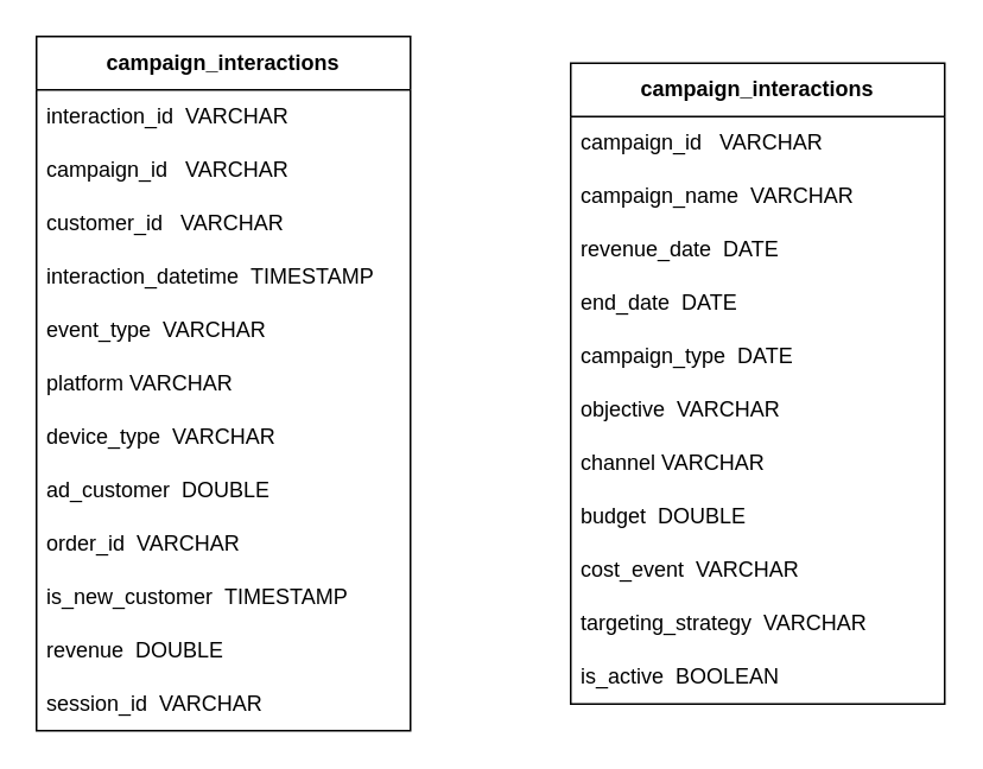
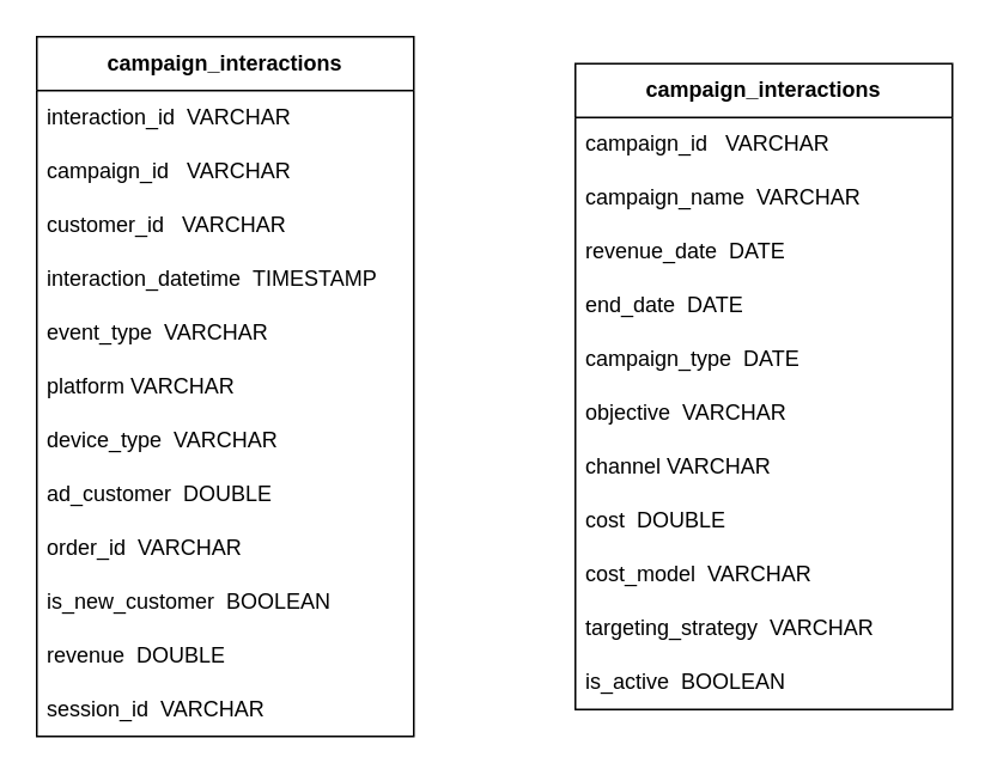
  <mxCell id="0" />
  <mxCell id="1" parent="0" />
  <mxCell id="2" value="&lt;span style=&quot;font-weight: 700;&quot;&gt;campaign_interactions&lt;/span&gt;" style="swimlane;fontStyle=0;childLayout=stackLayout;horizontal=1;startSize=30;horizontalStack=0;resizeParent=1;resizeParentMax=0;resizeLast=0;collapsible=1;marginBottom=0;whiteSpace=wrap;html=1;" vertex="1" parent="1"><mxGeometry x="20" y="20" width="210" height="390" as="geometry" /></mxCell>
  <mxCell id="3" value="interaction_id&amp;nbsp;&amp;nbsp;VARCHAR" style="text;strokeColor=none;fillColor=none;align=left;verticalAlign=middle;spacingLeft=4;spacingRight=4;overflow=hidden;points=[[0,0.5],[1,0.5]];portConstraint=eastwest;rotatable=0;whiteSpace=wrap;html=1;" vertex="1" parent="2"><mxGeometry y="30" width="210" height="30" as="geometry" /></mxCell>
  <mxCell id="4" value="campaign_id&amp;nbsp; &amp;nbsp;VARCHAR" style="text;strokeColor=none;fillColor=none;align=left;verticalAlign=middle;spacingLeft=4;spacingRight=4;overflow=hidden;points=[[0,0.5],[1,0.5]];portConstraint=eastwest;rotatable=0;whiteSpace=wrap;html=1;" vertex="1" parent="2"><mxGeometry y="60" width="210" height="30" as="geometry" /></mxCell>
  <mxCell id="5" value="customer_id&amp;nbsp; &amp;nbsp;VARCHAR" style="text;strokeColor=none;fillColor=none;align=left;verticalAlign=middle;spacingLeft=4;spacingRight=4;overflow=hidden;points=[[0,0.5],[1,0.5]];portConstraint=eastwest;rotatable=0;whiteSpace=wrap;html=1;" vertex="1" parent="2"><mxGeometry y="90" width="210" height="30" as="geometry" /></mxCell>
  <mxCell id="6" value="interaction_datetime&amp;nbsp;&amp;nbsp;TIMESTAMP" style="text;strokeColor=none;fillColor=none;align=left;verticalAlign=middle;spacingLeft=4;spacingRight=4;overflow=hidden;points=[[0,0.5],[1,0.5]];portConstraint=eastwest;rotatable=0;whiteSpace=wrap;html=1;" vertex="1" parent="2"><mxGeometry y="120" width="210" height="30" as="geometry" /></mxCell>
  <mxCell id="7" value="event_type&amp;nbsp; VARCHAR" style="text;strokeColor=none;fillColor=none;align=left;verticalAlign=middle;spacingLeft=4;spacingRight=4;overflow=hidden;points=[[0,0.5],[1,0.5]];portConstraint=eastwest;rotatable=0;whiteSpace=wrap;html=1;" vertex="1" parent="2"><mxGeometry y="150" width="210" height="30" as="geometry" /></mxCell>
  <mxCell id="8" value="platform&amp;nbsp;VARCHAR" style="text;strokeColor=none;fillColor=none;align=left;verticalAlign=middle;spacingLeft=4;spacingRight=4;overflow=hidden;points=[[0,0.5],[1,0.5]];portConstraint=eastwest;rotatable=0;whiteSpace=wrap;html=1;" vertex="1" parent="2"><mxGeometry y="180" width="210" height="30" as="geometry" /></mxCell>
  <mxCell id="9" value="device_type&amp;nbsp; VARCHAR" style="text;strokeColor=none;fillColor=none;align=left;verticalAlign=middle;spacingLeft=4;spacingRight=4;overflow=hidden;points=[[0,0.5],[1,0.5]];portConstraint=eastwest;rotatable=0;whiteSpace=wrap;html=1;" vertex="1" parent="2"><mxGeometry y="210" width="210" height="30" as="geometry" /></mxCell>
  <mxCell id="10" value="ad_customer&amp;nbsp;&amp;nbsp;DOUBLE" style="text;strokeColor=none;fillColor=none;align=left;verticalAlign=middle;spacingLeft=4;spacingRight=4;overflow=hidden;points=[[0,0.5],[1,0.5]];portConstraint=eastwest;rotatable=0;whiteSpace=wrap;html=1;" vertex="1" parent="2"><mxGeometry y="240" width="210" height="30" as="geometry" /></mxCell>
  <mxCell id="11" value="order_id&amp;nbsp; VARCHAR" style="text;strokeColor=none;fillColor=none;align=left;verticalAlign=middle;spacingLeft=4;spacingRight=4;overflow=hidden;points=[[0,0.5],[1,0.5]];portConstraint=eastwest;rotatable=0;whiteSpace=wrap;html=1;" vertex="1" parent="2"><mxGeometry y="270" width="210" height="30" as="geometry" /></mxCell>
- <mxCell id="12" value="is_new_customer&amp;nbsp;&amp;nbsp;TIMESTAMP" style="text;strokeColor=none;fillColor=none;align=left;verticalAlign=middle;spacingLeft=4;spacingRight=4;overflow=hidden;points=[[0,0.5],[1,0.5]];portConstraint=eastwest;rotatable=0;whiteSpace=wrap;html=1;" vertex="1" parent="2"><mxGeometry y="300" width="210" height="30" as="geometry" /></mxCell>
+ <mxCell id="12" value="is_new_customer&amp;nbsp;&amp;nbsp;BOOLEAN" style="text;strokeColor=none;fillColor=none;align=left;verticalAlign=middle;spacingLeft=4;spacingRight=4;overflow=hidden;points=[[0,0.5],[1,0.5]];portConstraint=eastwest;rotatable=0;whiteSpace=wrap;html=1;" vertex="1" parent="2"><mxGeometry y="300" width="210" height="30" as="geometry" /></mxCell>
  <mxCell id="13" value="revenue&amp;nbsp;&amp;nbsp;DOUBLE" style="text;strokeColor=none;fillColor=none;align=left;verticalAlign=middle;spacingLeft=4;spacingRight=4;overflow=hidden;points=[[0,0.5],[1,0.5]];portConstraint=eastwest;rotatable=0;whiteSpace=wrap;html=1;" vertex="1" parent="2"><mxGeometry y="330" width="210" height="30" as="geometry" /></mxCell>
  <mxCell id="14" value="session_id&amp;nbsp; VARCHAR" style="text;strokeColor=none;fillColor=none;align=left;verticalAlign=middle;spacingLeft=4;spacingRight=4;overflow=hidden;points=[[0,0.5],[1,0.5]];portConstraint=eastwest;rotatable=0;whiteSpace=wrap;html=1;" vertex="1" parent="2"><mxGeometry y="360" width="210" height="30" as="geometry" /></mxCell>
  <mxCell id="15" value="&lt;span style=&quot;font-weight: 700;&quot;&gt;campaign_interactions&lt;/span&gt;" style="swimlane;fontStyle=0;childLayout=stackLayout;horizontal=1;startSize=30;horizontalStack=0;resizeParent=1;resizeParentMax=0;resizeLast=0;collapsible=1;marginBottom=0;whiteSpace=wrap;html=1;" vertex="1" parent="1"><mxGeometry x="320" y="35" width="210" height="360" as="geometry" /></mxCell>
  <mxCell id="16" value="campaign_id&amp;nbsp; &amp;nbsp;VARCHAR" style="text;strokeColor=none;fillColor=none;align=left;verticalAlign=middle;spacingLeft=4;spacingRight=4;overflow=hidden;points=[[0,0.5],[1,0.5]];portConstraint=eastwest;rotatable=0;whiteSpace=wrap;html=1;" vertex="1" parent="15"><mxGeometry y="30" width="210" height="30" as="geometry" /></mxCell>
  <mxCell id="17" value="campaign_name&amp;nbsp; VARCHAR" style="text;strokeColor=none;fillColor=none;align=left;verticalAlign=middle;spacingLeft=4;spacingRight=4;overflow=hidden;points=[[0,0.5],[1,0.5]];portConstraint=eastwest;rotatable=0;whiteSpace=wrap;html=1;" vertex="1" parent="15"><mxGeometry y="60" width="210" height="30" as="geometry" /></mxCell>
  <mxCell id="18" value="revenue_date&amp;nbsp; DATE" style="text;strokeColor=none;fillColor=none;align=left;verticalAlign=middle;spacingLeft=4;spacingRight=4;overflow=hidden;points=[[0,0.5],[1,0.5]];portConstraint=eastwest;rotatable=0;whiteSpace=wrap;html=1;" vertex="1" parent="15"><mxGeometry y="90" width="210" height="30" as="geometry" /></mxCell>
  <mxCell id="19" value="end_date&amp;nbsp; DATE" style="text;strokeColor=none;fillColor=none;align=left;verticalAlign=middle;spacingLeft=4;spacingRight=4;overflow=hidden;points=[[0,0.5],[1,0.5]];portConstraint=eastwest;rotatable=0;whiteSpace=wrap;html=1;" vertex="1" parent="15"><mxGeometry y="120" width="210" height="30" as="geometry" /></mxCell>
  <mxCell id="20" value="campaign_type&amp;nbsp; DATE" style="text;strokeColor=none;fillColor=none;align=left;verticalAlign=middle;spacingLeft=4;spacingRight=4;overflow=hidden;points=[[0,0.5],[1,0.5]];portConstraint=eastwest;rotatable=0;whiteSpace=wrap;html=1;" vertex="1" parent="15"><mxGeometry y="150" width="210" height="30" as="geometry" /></mxCell>
  <mxCell id="21" value="objective&amp;nbsp; VARCHAR" style="text;strokeColor=none;fillColor=none;align=left;verticalAlign=middle;spacingLeft=4;spacingRight=4;overflow=hidden;points=[[0,0.5],[1,0.5]];portConstraint=eastwest;rotatable=0;whiteSpace=wrap;html=1;" vertex="1" parent="15"><mxGeometry y="180" width="210" height="30" as="geometry" /></mxCell>
  <mxCell id="22" value="channel VARCHAR" style="text;strokeColor=none;fillColor=none;align=left;verticalAlign=middle;spacingLeft=4;spacingRight=4;overflow=hidden;points=[[0,0.5],[1,0.5]];portConstraint=eastwest;rotatable=0;whiteSpace=wrap;html=1;" vertex="1" parent="15"><mxGeometry y="210" width="210" height="30" as="geometry" /></mxCell>
- <mxCell id="23" value="budget&amp;nbsp; DOUBLE" style="text;strokeColor=none;fillColor=none;align=left;verticalAlign=middle;spacingLeft=4;spacingRight=4;overflow=hidden;points=[[0,0.5],[1,0.5]];portConstraint=eastwest;rotatable=0;whiteSpace=wrap;html=1;" vertex="1" parent="15"><mxGeometry y="240" width="210" height="30" as="geometry" /></mxCell>
- <mxCell id="24" value="cost_event&amp;nbsp; VARCHAR" style="text;strokeColor=none;fillColor=none;align=left;verticalAlign=middle;spacingLeft=4;spacingRight=4;overflow=hidden;points=[[0,0.5],[1,0.5]];portConstraint=eastwest;rotatable=0;whiteSpace=wrap;html=1;" vertex="1" parent="15"><mxGeometry y="270" width="210" height="30" as="geometry" /></mxCell>
+ <mxCell id="23" value="cost&amp;nbsp; DOUBLE" style="text;strokeColor=none;fillColor=none;align=left;verticalAlign=middle;spacingLeft=4;spacingRight=4;overflow=hidden;points=[[0,0.5],[1,0.5]];portConstraint=eastwest;rotatable=0;whiteSpace=wrap;html=1;" vertex="1" parent="15"><mxGeometry y="240" width="210" height="30" as="geometry" /></mxCell>
+ <mxCell id="24" value="cost_model&amp;nbsp; VARCHAR" style="text;strokeColor=none;fillColor=none;align=left;verticalAlign=middle;spacingLeft=4;spacingRight=4;overflow=hidden;points=[[0,0.5],[1,0.5]];portConstraint=eastwest;rotatable=0;whiteSpace=wrap;html=1;" vertex="1" parent="15"><mxGeometry y="270" width="210" height="30" as="geometry" /></mxCell>
  <mxCell id="25" value="targeting_strategy&amp;nbsp; VARCHAR" style="text;strokeColor=none;fillColor=none;align=left;verticalAlign=middle;spacingLeft=4;spacingRight=4;overflow=hidden;points=[[0,0.5],[1,0.5]];portConstraint=eastwest;rotatable=0;whiteSpace=wrap;html=1;" vertex="1" parent="15"><mxGeometry y="300" width="210" height="30" as="geometry" /></mxCell>
  <mxCell id="26" value="is_active&amp;nbsp; BOOLEAN" style="text;strokeColor=none;fillColor=none;align=left;verticalAlign=middle;spacingLeft=4;spacingRight=4;overflow=hidden;points=[[0,0.5],[1,0.5]];portConstraint=eastwest;rotatable=0;whiteSpace=wrap;html=1;" vertex="1" parent="15"><mxGeometry y="330" width="210" height="30" as="geometry" /></mxCell>
